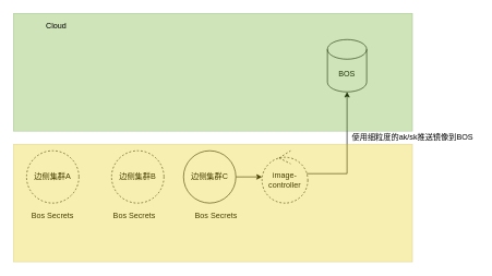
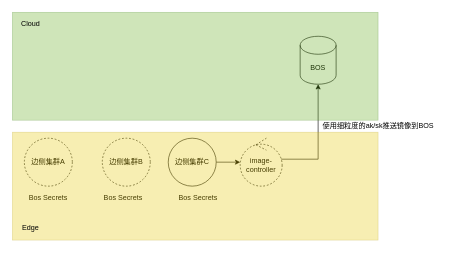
  <mxCell id="0" />
  <mxCell id="1" parent="0" />
  <mxCell id="2" value="边侧集群A" style="ellipse;whiteSpace=wrap;html=1;aspect=fixed;dashed=1;" vertex="1" parent="1"><mxGeometry x="40" y="230" width="80" height="80" as="geometry" /></mxCell>
  <mxCell id="3" value="边侧集群B" style="ellipse;whiteSpace=wrap;html=1;aspect=fixed;dashed=1;" vertex="1" parent="1"><mxGeometry x="170" y="230" width="80" height="80" as="geometry" /></mxCell>
  <mxCell id="4" style="edgeStyle=orthogonalEdgeStyle;rounded=0;orthogonalLoop=1;jettySize=auto;html=1;exitX=0.971;exitY=0.438;exitDx=0;exitDy=0;entryX=0.5;entryY=1;entryDx=0;entryDy=0;entryPerimeter=0;exitPerimeter=0;" edge="1" parent="1" source="12" target="7"><mxGeometry relative="1" as="geometry" /></mxCell>
  <mxCell id="5" style="edgeStyle=orthogonalEdgeStyle;rounded=0;orthogonalLoop=1;jettySize=auto;html=1;exitX=1;exitY=0.5;exitDx=0;exitDy=0;" edge="1" parent="1" source="6" target="12"><mxGeometry relative="1" as="geometry" /></mxCell>
  <mxCell id="6" value="边侧集群C" style="ellipse;whiteSpace=wrap;html=1;aspect=fixed;" vertex="1" parent="1"><mxGeometry x="280" y="230" width="80" height="80" as="geometry" /></mxCell>
  <mxCell id="7" value="BOS" style="shape=cylinder3;whiteSpace=wrap;html=1;boundedLbl=1;backgroundOutline=1;size=15;" vertex="1" parent="1"><mxGeometry x="500" y="60" width="60" height="80" as="geometry" /></mxCell>
  <mxCell id="8" value="Bos Secrets" style="text;html=1;strokeColor=none;fillColor=none;align=center;verticalAlign=middle;whiteSpace=wrap;rounded=0;dashed=1;" vertex="1" parent="1"><mxGeometry x="45" y="320" width="70" height="20" as="geometry" /></mxCell>
  <mxCell id="9" value="Bos Secrets" style="text;html=1;strokeColor=none;fillColor=none;align=center;verticalAlign=middle;whiteSpace=wrap;rounded=0;dashed=1;" vertex="1" parent="1"><mxGeometry x="170" y="320" width="70" height="20" as="geometry" /></mxCell>
  <mxCell id="10" value="Bos Secrets" style="text;html=1;strokeColor=none;fillColor=none;align=center;verticalAlign=middle;whiteSpace=wrap;rounded=0;dashed=1;" vertex="1" parent="1"><mxGeometry x="295" y="320" width="70" height="20" as="geometry" /></mxCell>
  <mxCell id="11" value="" style="rounded=0;whiteSpace=wrap;html=1;opacity=30;fillColor=#60a917;strokeColor=#2D7600;fontColor=#ffffff;" vertex="1" parent="1"><mxGeometry x="20" y="20" width="610" height="180" as="geometry" /></mxCell>
  <mxCell id="12" value="image-controller" style="ellipse;shape=umlControl;whiteSpace=wrap;html=1;dashed=1;" vertex="1" parent="1"><mxGeometry x="400" y="230" width="70" height="80" as="geometry" /></mxCell>
  <mxCell id="13" value="使用细粒度的ak/sk推送镜像到BOS" style="text;html=1;align=center;verticalAlign=middle;resizable=0;points=[];autosize=1;" vertex="1" parent="1"><mxGeometry x="530" y="200" width="200" height="20" as="geometry" /></mxCell>
- <mxCell id="14" value="Cloud" style="text;html=1;align=center;verticalAlign=middle;resizable=0;points=[];autosize=1;" vertex="1" parent="1"><mxGeometry x="60" y="30" width="50" height="20" as="geometry" /></mxCell>
+ <mxCell id="14" value="Cloud" style="text;html=1;align=center;verticalAlign=middle;resizable=0;points=[];autosize=1;" vertex="1" parent="1"><mxGeometry x="25" y="30" width="50" height="20" as="geometry" /></mxCell>
  <mxCell id="15" value="" style="rounded=0;whiteSpace=wrap;html=1;opacity=30;fillColor=#e3c800;strokeColor=#B09500;fontColor=#ffffff;" vertex="1" parent="1"><mxGeometry x="20" y="220" width="610" height="180" as="geometry" /></mxCell>
+ <mxCell id="16" value="Edge" style="text;html=1;align=center;verticalAlign=middle;resizable=0;points=[];autosize=1;" vertex="1" parent="1"><mxGeometry x="30" y="370" width="40" height="20" as="geometry" /></mxCell>
